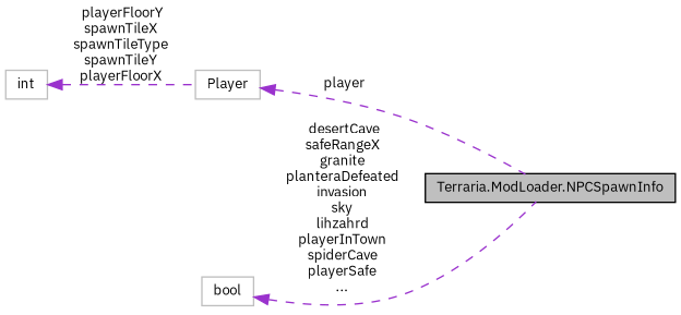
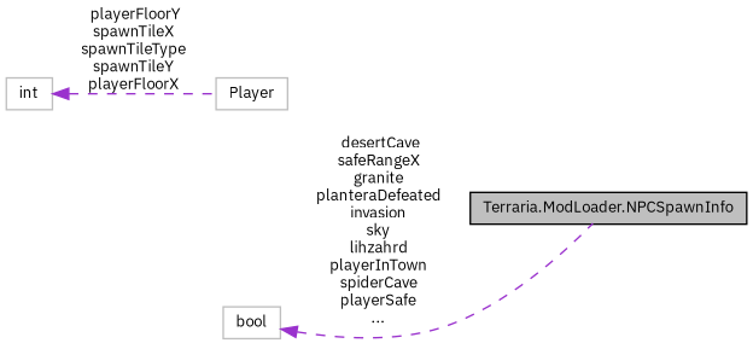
  digraph {
    fontname="IBM Plex Sans"
    rankdir=LR
    node [color=grey75 fillcolor=white fontname="IBM Plex Sans" fontsize=10 shape=record style=filled]
    edge [color=darkorchid3 dir=back fontname="IBM Plex Sans" fontsize=10 labelfontname=Helvetica labelfontsize=10 style=dashed]
    n1 [color=black fillcolor=grey75 fontcolor=black height=0.2 label="Terraria.ModLoader.NPCSpawnInfo" width=0.4]
    n2 [height=0.2 label=int width=0.4]
    n3 [height=0.2 label=Player width=0.4]
    n4 [height=0.2 label=bool width=0.4]
    n2 -> n3 [label=" playerFloorY\nspawnTileX\nspawnTileType\nspawnTileY\nplayerFloorX"]
-   n3 -> n1 [label=" player"]
    n4 -> n1 [label=" desertCave\nsafeRangeX\ngranite\nplanteraDefeated\ninvasion\nsky\nlihzahrd\nplayerInTown\nspiderCave\nplayerSafe\n..."]
  }
